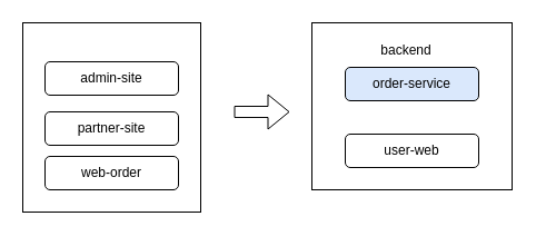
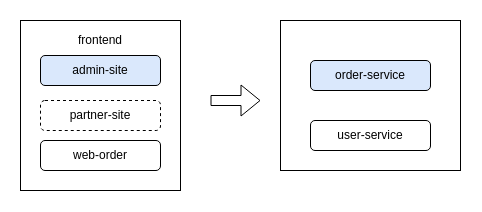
  <mxCell id="0" />
  <mxCell id="1" parent="0" />
  <mxCell id="2" value="" style="rounded=0;whiteSpace=wrap;html=1;" parent="1" vertex="1"><mxGeometry x="280" y="20" width="180" height="150" as="geometry" /></mxCell>
  <mxCell id="3" value="" style="rounded=0;whiteSpace=wrap;html=1;" parent="1" vertex="1"><mxGeometry x="20" y="20" width="160" height="170" as="geometry" /></mxCell>
- <mxCell id="4" value="admin-site" style="rounded=1;whiteSpace=wrap;html=1;" parent="1" vertex="1"><mxGeometry x="40" y="55" width="120" height="30" as="geometry" /></mxCell>
- <mxCell id="5" value="partner-site" style="rounded=1;whiteSpace=wrap;html=1;" parent="1" vertex="1"><mxGeometry x="40" y="100" width="120" height="30" as="geometry" /></mxCell>
+ <mxCell id="4" value="admin-site" style="rounded=1;whiteSpace=wrap;html=1;fillColor=#dae8fc;" parent="1" vertex="1"><mxGeometry x="40" y="55" width="120" height="30" as="geometry" /></mxCell>
+ <mxCell id="5" value="partner-site" style="rounded=1;whiteSpace=wrap;html=1;dashed=1;" parent="1" vertex="1"><mxGeometry x="40" y="100" width="120" height="30" as="geometry" /></mxCell>
  <mxCell id="6" value="web-order" style="rounded=1;whiteSpace=wrap;html=1;" parent="1" vertex="1"><mxGeometry x="40" y="140" width="120" height="30" as="geometry" /></mxCell>
  <mxCell id="7" value="order-service" style="rounded=1;whiteSpace=wrap;html=1;fillColor=#dae8fc;" parent="1" vertex="1"><mxGeometry x="310" y="60" width="120" height="30" as="geometry" /></mxCell>
- <mxCell id="8" value="user-web" style="rounded=1;whiteSpace=wrap;html=1;" parent="1" vertex="1"><mxGeometry x="310" y="120" width="120" height="30" as="geometry" /></mxCell>
- <mxCell id="10" value="backend" style="text;html=1;strokeColor=none;fillColor=none;align=center;verticalAlign=middle;whiteSpace=wrap;rounded=0;" parent="1" vertex="1"><mxGeometry x="335" y="30" width="60" height="30" as="geometry" /></mxCell>
+ <mxCell id="8" value="user-service" style="rounded=1;whiteSpace=wrap;html=1;" parent="1" vertex="1"><mxGeometry x="310" y="120" width="120" height="30" as="geometry" /></mxCell>
+ <mxCell id="9" value="frontend" style="text;html=1;strokeColor=none;fillColor=none;align=center;verticalAlign=middle;whiteSpace=wrap;rounded=0;" parent="1" vertex="1"><mxGeometry x="70" y="25" width="60" height="30" as="geometry" /></mxCell>
  <mxCell id="11" value="" style="shape=flexArrow;endArrow=classic;html=1;" edge="1" parent="1"><mxGeometry width="50" height="50" relative="1" as="geometry"><mxPoint x="210" y="100" as="sourcePoint" /><mxPoint x="260" y="100" as="targetPoint" /></mxGeometry></mxCell>
